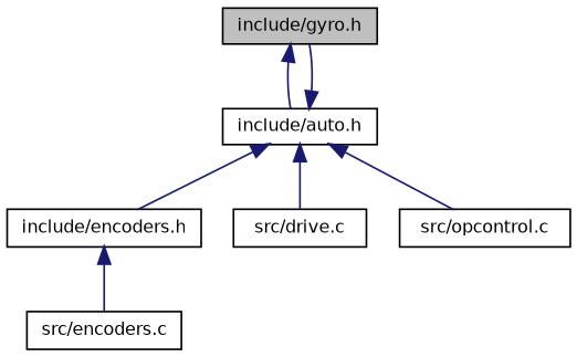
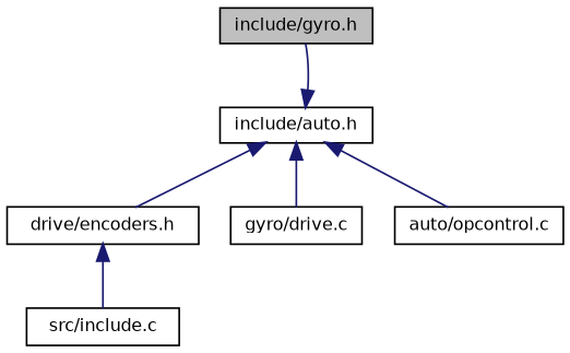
  digraph {
    node [color=black fillcolor=white fontname=Helvetica fontsize=10 shape=record style=filled]
    edge [color=midnightblue dir=back fontname=Helvetica fontsize=10 labelfontname=Helvetica labelfontsize=10 style=solid]
    n1 [fillcolor=grey75 fontcolor=black height=0.2 label="include/gyro.h" width=0.4]
    n2 [height=0.2 label="include/auto.h" width=0.4]
-   n3 [height=0.2 label="include/encoders.h" width=0.4]
-   n4 [height=0.2 label="src/drive.c" width=0.4]
-   n5 [height=0.2 label="src/opcontrol.c" width=0.4]
-   n6 [height=0.2 label="src/encoders.c" width=0.4]
-   n1 -> n2
+   n3 [height=0.2 label="drive/encoders.h" width=0.4]
+   n4 [height=0.2 label="gyro/drive.c" width=0.4]
+   n5 [height=0.2 label="auto/opcontrol.c" width=0.4]
+   n6 [height=0.2 label="src/include.c" width=0.4]
    n2 -> n1
    n2 -> n3
    n2 -> n4
    n2 -> n5
    n3 -> n6
  }
